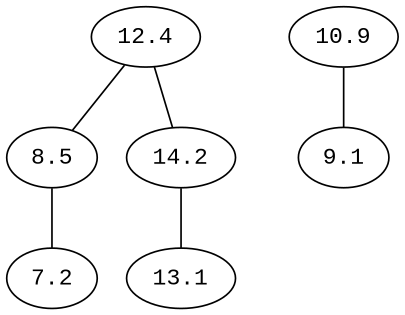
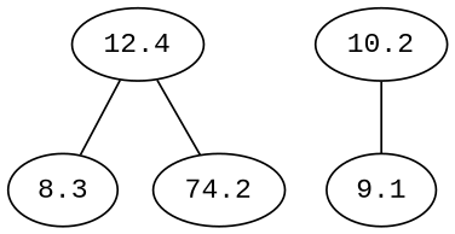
  graph {
    fontname="Liberation Mono"
    node [fontname="Liberation Mono"]
    edge [fontname="Liberation Mono"]
    12.4
-   8.3 [label=8.5]
-   14.2
-   7.2
-   13.1
-   10.2 [label=10.9]
+   8.3
+   14.2 [label=74.2]
+   10.2
    9.1
    12.4 -- 8.3
    12.4 -- 14.2
-   8.3 -- 7.2
-   14.2 -- 13.1
    10.2 -- 9.1
  }
